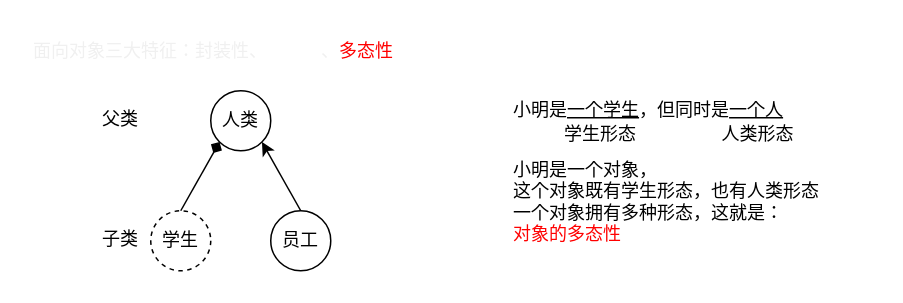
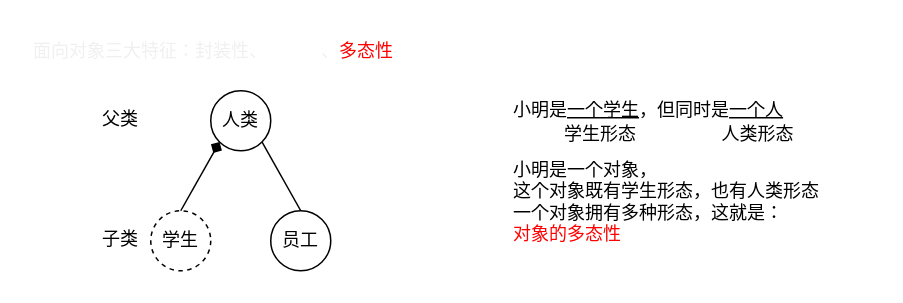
  <mxCell id="0" />
  <mxCell id="1" parent="0" />
  <mxCell id="2" value="&lt;span style=&quot;color: rgb(240 , 240 , 240) ; font-family: &amp;#34;courier new&amp;#34; ; font-size: 12px ; font-style: normal ; font-weight: 400 ; letter-spacing: normal ; text-align: left ; text-indent: 0px ; text-transform: none ; word-spacing: 0px ; display: inline ; float: none&quot;&gt;面向对象三大特征：封装性、&lt;/span&gt;&lt;font style=&quot;font-family: &amp;#34;courier new&amp;#34; ; font-size: 12px ; font-style: normal ; font-weight: 400 ; letter-spacing: normal ; text-align: left ; text-indent: 0px ; text-transform: none ; word-spacing: 0px&quot; color=&quot;#ffffff&quot;&gt;继承性&lt;/font&gt;&lt;span style=&quot;color: rgb(240 , 240 , 240) ; font-family: &amp;#34;courier new&amp;#34; ; font-size: 12px ; font-style: normal ; font-weight: 400 ; letter-spacing: normal ; text-align: left ; text-indent: 0px ; text-transform: none ; word-spacing: 0px ; display: inline ; float: none&quot;&gt;、&lt;/span&gt;&lt;span style=&quot;font-family: &amp;#34;courier new&amp;#34; ; font-size: 12px ; font-style: normal ; font-weight: 400 ; letter-spacing: normal ; text-align: left ; text-indent: 0px ; text-transform: none ; word-spacing: 0px ; display: inline ; float: none&quot;&gt;&lt;font color=&quot;#ff0000&quot;&gt;多态性&lt;/font&gt;&lt;br&gt;&lt;font color=&quot;#ffffff&quot;&gt;extend继承或者implement实现，是多态性的前提&lt;/font&gt;&lt;br&gt;&lt;/span&gt;" style="text;whiteSpace=wrap;html=1;labelBackgroundColor=none;" vertex="1" parent="1"><mxGeometry x="20" y="20" width="280" height="30" as="geometry" /></mxCell>
  <mxCell id="3" value="人类" style="ellipse;whiteSpace=wrap;html=1;aspect=fixed;labelBackgroundColor=none;" vertex="1" parent="1"><mxGeometry x="140" y="60" width="40" height="40" as="geometry" /></mxCell>
  <mxCell id="4" value="学生" style="ellipse;whiteSpace=wrap;html=1;aspect=fixed;labelBackgroundColor=none;dashed=1;" vertex="1" parent="1"><mxGeometry x="100" y="140" width="40" height="40" as="geometry" /></mxCell>
  <mxCell id="5" value="员工" style="ellipse;whiteSpace=wrap;html=1;aspect=fixed;labelBackgroundColor=none;" vertex="1" parent="1"><mxGeometry x="180" y="140" width="40" height="40" as="geometry" /></mxCell>
  <mxCell id="6" value="" style="endArrow=diamond;html=1;exitX=0.5;exitY=0;exitDx=0;exitDy=0;entryX=0;entryY=1;entryDx=0;entryDy=0;" edge="1" parent="1" source="4" target="3"><mxGeometry width="50" height="50" relative="1" as="geometry"><mxPoint x="50" y="290" as="sourcePoint" /><mxPoint x="100" y="240" as="targetPoint" /></mxGeometry></mxCell>
- <mxCell id="7" value="" style="endArrow=classic;html=1;exitX=0.5;exitY=0;exitDx=0;exitDy=0;entryX=1;entryY=1;entryDx=0;entryDy=0;" edge="1" parent="1" source="5" target="3"><mxGeometry width="50" height="50" relative="1" as="geometry"><mxPoint x="130" y="150" as="sourcePoint" /><mxPoint x="155.858" y="104.142" as="targetPoint" /></mxGeometry></mxCell>
+ <mxCell id="7" value="" style="endArrow=none;html=1;exitX=0.5;exitY=0;exitDx=0;exitDy=0;entryX=1;entryY=1;entryDx=0;entryDy=0;" edge="1" parent="1" source="5" target="3"><mxGeometry width="50" height="50" relative="1" as="geometry"><mxPoint x="130" y="150" as="sourcePoint" /><mxPoint x="155.858" y="104.142" as="targetPoint" /></mxGeometry></mxCell>
  <mxCell id="8" value="父类" style="text;html=1;strokeColor=none;fillColor=none;align=center;verticalAlign=middle;whiteSpace=wrap;rounded=0;labelBackgroundColor=none;fontFamily=Courier New;" vertex="1" parent="1"><mxGeometry x="60" y="70" width="40" height="20" as="geometry" /></mxCell>
  <mxCell id="9" value="子类" style="text;html=1;strokeColor=none;fillColor=none;align=center;verticalAlign=middle;whiteSpace=wrap;rounded=0;labelBackgroundColor=none;fontFamily=Courier New;" vertex="1" parent="1"><mxGeometry x="60" y="150" width="40" height="20" as="geometry" /></mxCell>
  <mxCell id="10" value="小明是&lt;u&gt;一个学生&lt;/u&gt;，但同时是&lt;u&gt;一个人&lt;/u&gt;" style="text;html=1;strokeColor=none;fillColor=none;align=left;verticalAlign=top;whiteSpace=wrap;rounded=0;labelBackgroundColor=none;fontFamily=Courier New;" vertex="1" parent="1"><mxGeometry x="340" y="60" width="200" height="20" as="geometry" /></mxCell>
  <mxCell id="11" value="学生形态" style="text;html=1;strokeColor=none;fillColor=none;align=center;verticalAlign=middle;whiteSpace=wrap;rounded=0;labelBackgroundColor=none;fontFamily=Courier New;" vertex="1" parent="1"><mxGeometry x="370" y="80" width="60" height="20" as="geometry" /></mxCell>
  <mxCell id="12" value="人类形态" style="text;html=1;strokeColor=none;fillColor=none;align=center;verticalAlign=middle;whiteSpace=wrap;rounded=0;labelBackgroundColor=none;fontFamily=Courier New;" vertex="1" parent="1"><mxGeometry x="480" y="80" width="50" height="20" as="geometry" /></mxCell>
  <mxCell id="13" value="小明是一个对象，&lt;br&gt;这个对象既有学生形态，也有人类形态&lt;br&gt;一个对象拥有多种形态，这就是：&lt;br&gt;&lt;font color=&quot;#ff0000&quot;&gt;对象的多态性&lt;/font&gt;" style="text;html=1;strokeColor=none;fillColor=none;align=left;verticalAlign=top;whiteSpace=wrap;rounded=0;labelBackgroundColor=none;fontFamily=Courier New;" vertex="1" parent="1"><mxGeometry x="340" y="100" width="240" height="20" as="geometry" /></mxCell>
